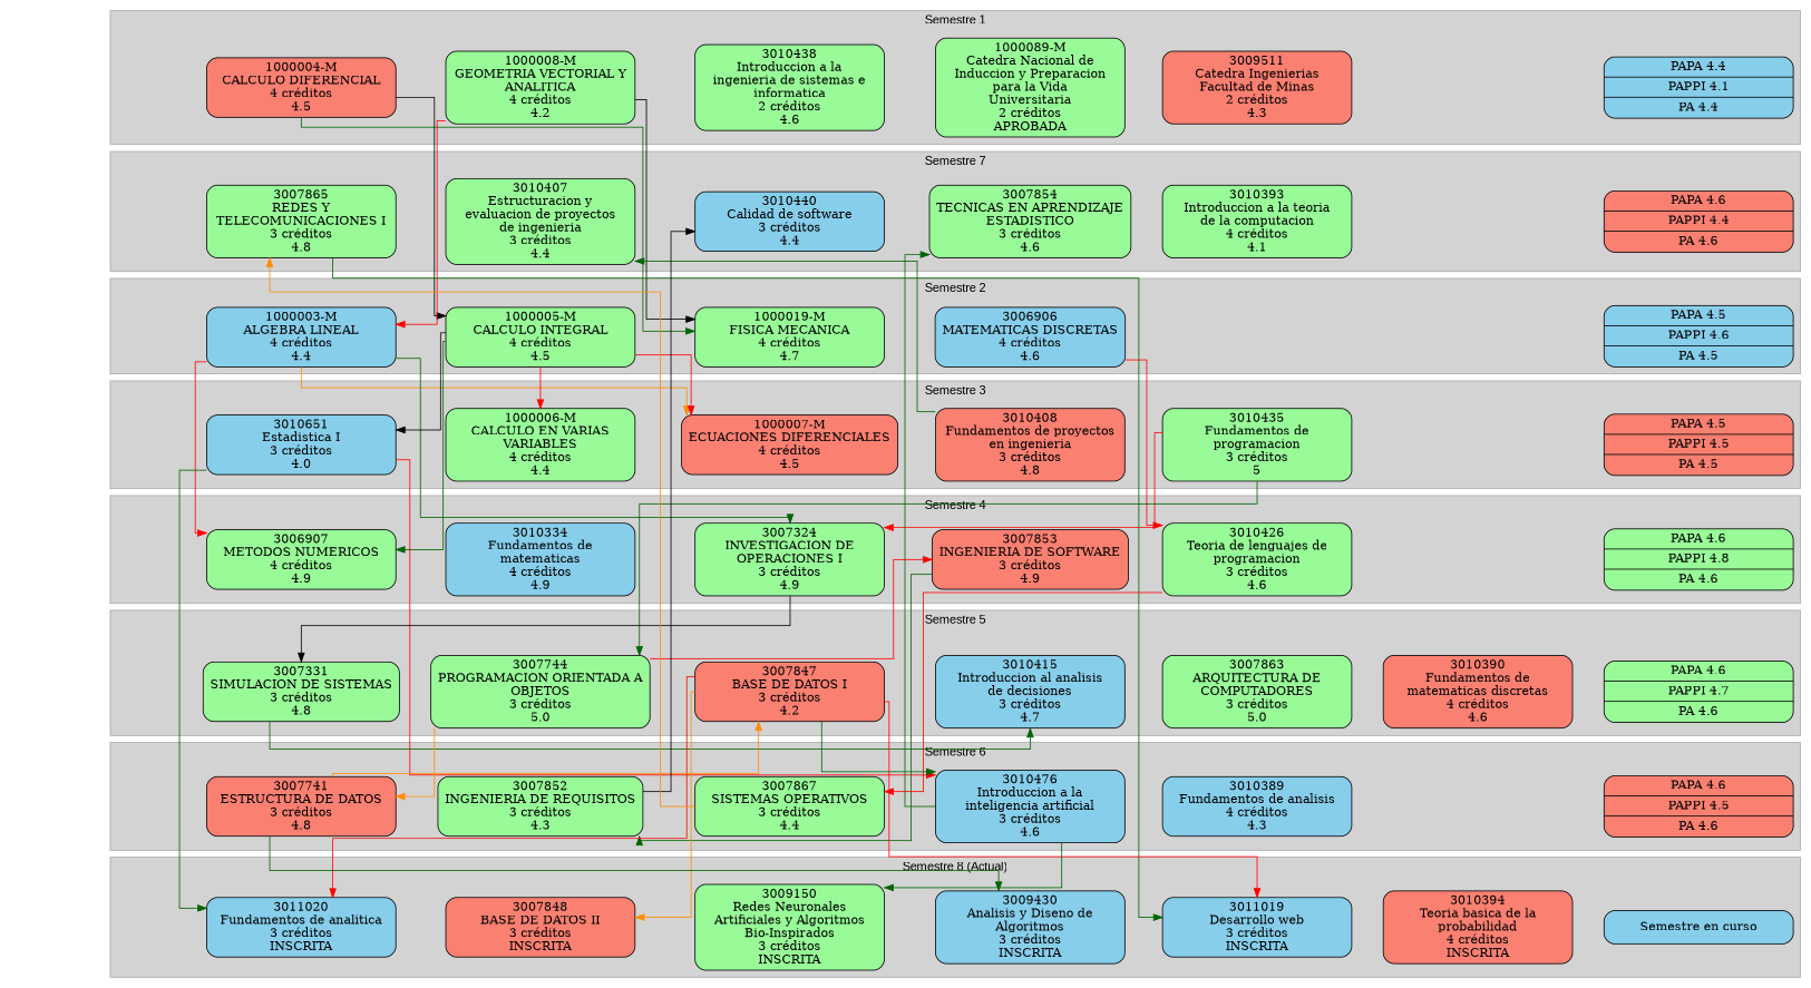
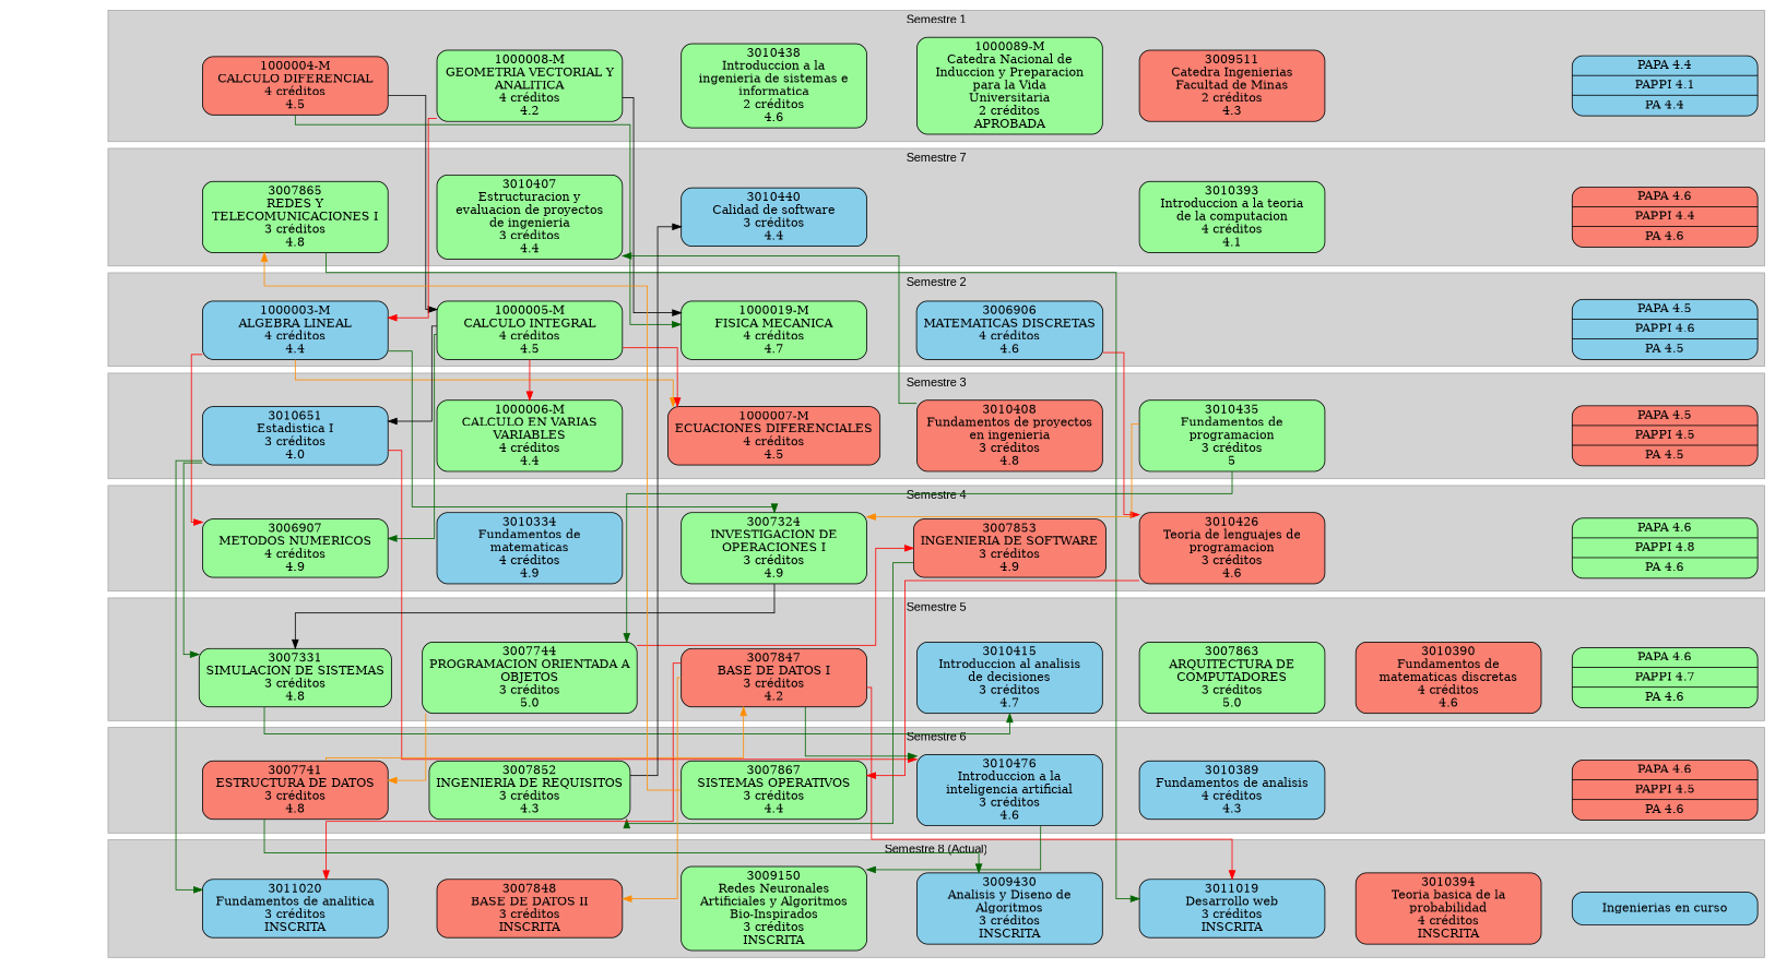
  digraph {
    compound=true
    rankdir=LR
    splines=ortho
    node [shape=box style="rounded,filled" color="#000000" fillcolor=palegreen penwidth=1]
    edge [style=invis]
    sem_1 [height=0.02 style=invis width=0.02 color="" fillcolor="" penwidth=""]
    n2 [fillcolor=salmon group=sem1 label="1000004-M\nCALCULO DIFERENCIAL\n4 créditos\n4.5" width=3]
    n3 [group=sem1 label="1000008-M\nGEOMETRIA VECTORIAL Y\nANALITICA\n4 créditos\n4.2" width=3]
    n4 [group=sem1 label="3010438\nIntroduccion a la\ningenieria de sistemas e\ninformatica\n2 créditos\n4.6" width=3]
    n5 [group=sem1 label="1000089-M\nCatedra Nacional de\nInduccion y Preparacion\npara la Vida\nUniversitaria\n2 créditos\nAPROBADA" width=3]
    n6 [fillcolor=salmon group=sem1 label="3009511\nCatedra Ingenierias\nFacultad de Minas\n2 créditos\n4.3" width=3]
    relleno_1_0 [group=sem1 style=invis width=3 color="" fillcolor="" penwidth=""]
    n8 [fillcolor=skyblue label="PAPA 4.4|PAPPI 4.1|PA 4.4" shape=record width=3 color="" penwidth=""]
    sem_7 [height=0.02 style=invis width=0.02 color="" fillcolor="" penwidth=""]
    n10 [group=sem7 label="3007865\nREDES Y\nTELECOMUNICACIONES I\n3 créditos\n4.8" width=3]
    n11 [group=sem7 label="3010407\nEstructuracion y\nevaluacion de proyectos\nde ingenieria\n3 créditos\n4.4" width=3]
    n12 [fillcolor=skyblue group=sem7 label="3010440\nCalidad de software\n3 créditos\n4.4" width=3]
-   n13 [group=sem7 label="3007854\nTECNICAS EN APRENDIZAJE\nESTADISTICO\n3 créditos\n4.6" width=3]
    n14 [group=sem7 label="3010393\nIntroduccion a la teoria\nde la computacion\n4 créditos\n4.1" width=3]
    relleno_7_0 [group=sem7 style=invis width=3 color="" fillcolor="" penwidth=""]
    n16 [fillcolor=salmon label="PAPA 4.6|PAPPI 4.4|PA 4.6" shape=record width=3 color="" penwidth=""]
    sem_2 [height=0.02 style=invis width=0.02 color="" fillcolor="" penwidth=""]
    n18 [fillcolor=skyblue group=sem2 label="1000003-M\nALGEBRA LINEAL\n4 créditos\n4.4" width=3]
    n19 [group=sem2 label="1000005-M\nCALCULO INTEGRAL\n4 créditos\n4.5" width=3]
    n20 [group=sem2 label="1000019-M\nFISICA MECANICA\n4 créditos\n4.7" width=3]
    n21 [fillcolor=skyblue group=sem2 label="3006906\nMATEMATICAS DISCRETAS\n4 créditos\n4.6" width=3]
    relleno_2_0 [group=sem2 style=invis width=3 color="" fillcolor="" penwidth=""]
    relleno_2_1 [group=sem2 style=invis width=3 color="" fillcolor="" penwidth=""]
    n24 [fillcolor=skyblue label="PAPA 4.5|PAPPI 4.6|PA 4.5" shape=record width=3 color="" penwidth=""]
    sem_3 [height=0.02 style=invis width=0.02 color="" fillcolor="" penwidth=""]
    n26 [fillcolor=skyblue group=sem3 label="3010651\nEstadistica I\n3 créditos\n4.0" width=3]
    n27 [group=sem3 label="1000006-M\nCALCULO EN VARIAS\nVARIABLES\n4 créditos\n4.4" width=3]
    n28 [fillcolor=salmon group=sem3 label="1000007-M\nECUACIONES DIFERENCIALES\n4 créditos\n4.5" width=3]
    n29 [fillcolor=salmon group=sem3 label="3010408\nFundamentos de proyectos\nen ingenieria\n3 créditos\n4.8" width=3]
    n30 [group=sem3 label="3010435\nFundamentos de\nprogramacion\n3 créditos\n5" width=3]
    relleno_3_0 [group=sem3 style=invis width=3 color="" fillcolor="" penwidth=""]
    n32 [fillcolor=salmon label="PAPA 4.5|PAPPI 4.5|PA 4.5" shape=record width=3 color="" penwidth=""]
    sem_4 [height=0.02 style=invis width=0.02 color="" fillcolor="" penwidth=""]
    n34 [group=sem4 label="3006907\nMETODOS NUMERICOS\n4 créditos\n4.9" width=3]
    n35 [fillcolor=skyblue group=sem4 label="3010334\nFundamentos de\nmatematicas\n4 créditos\n4.9" width=3]
    n36 [group=sem4 label="3007324\nINVESTIGACION DE\nOPERACIONES I\n3 créditos\n4.9" width=3]
    n37 [fillcolor=salmon group=sem4 label="3007853\nINGENIERIA DE SOFTWARE\n3 créditos\n4.9" width=3]
-   n38 [group=sem4 label="3010426\nTeoria de lenguajes de\nprogramacion\n3 créditos\n4.6" width=3]
+   n38 [fillcolor=salmon group=sem4 label="3010426\nTeoria de lenguajes de\nprogramacion\n3 créditos\n4.6" width=3]
    relleno_4_0 [group=sem4 style=invis width=3 color="" fillcolor="" penwidth=""]
    n40 [label="PAPA 4.6|PAPPI 4.8|PA 4.6" shape=record width=3 color="" penwidth=""]
    sem_5 [height=0.02 style=invis width=0.02 color="" fillcolor="" penwidth=""]
    n42 [group=sem5 label="3007331\nSIMULACION DE SISTEMAS\n3 créditos\n4.8" width=3]
    n43 [group=sem5 label="3007744\nPROGRAMACION ORIENTADA A\nOBJETOS\n3 créditos\n5.0" width=3]
    n44 [fillcolor=salmon group=sem5 label="3007847\nBASE DE DATOS I\n3 créditos\n4.2" width=3]
    n45 [fillcolor=skyblue group=sem5 label="3010415\nIntroduccion al analisis\nde decisiones\n3 créditos\n4.7" width=3]
    n46 [group=sem5 label="3007863\nARQUITECTURA DE\nCOMPUTADORES\n3 créditos\n5.0" width=3]
    n47 [fillcolor=salmon group=sem5 label="3010390\nFundamentos de\nmatematicas discretas\n4 créditos\n4.6" width=3]
    n48 [label="PAPA 4.6|PAPPI 4.7|PA 4.6" shape=record width=3 color="" penwidth=""]
    sem_6 [height=0.02 style=invis width=0.02 color="" fillcolor="" penwidth=""]
    n50 [fillcolor=salmon group=sem6 label="3007741\nESTRUCTURA DE DATOS\n3 créditos\n4.8" width=3]
    n51 [group=sem6 label="3007852\nINGENIERIA DE REQUISITOS\n3 créditos\n4.3" width=3]
    n52 [group=sem6 label="3007867\nSISTEMAS OPERATIVOS\n3 créditos\n4.4" width=3]
    n53 [fillcolor=skyblue group=sem6 label="3010476\nIntroduccion a la\ninteligencia artificial\n3 créditos\n4.6" width=3]
    n54 [fillcolor=skyblue group=sem6 label="3010389\nFundamentos de analisis\n4 créditos\n4.3" width=3]
    relleno_6_0 [group=sem6 style=invis width=3 color="" fillcolor="" penwidth=""]
    n56 [fillcolor=salmon label="PAPA 4.6|PAPPI 4.5|PA 4.6" shape=record width=3 color="" penwidth=""]
    sem_8 [height=0.02 style=invis width=0.02 color="" fillcolor="" penwidth=""]
    n58 [fillcolor=skyblue group=sem8 label="3011020\nFundamentos de analitica\n3 créditos\nINSCRITA" width=3]
    n59 [fillcolor=salmon group=sem8 label="3007848\nBASE DE DATOS II\n3 créditos\nINSCRITA" width=3]
    n60 [group=sem8 label="3009150\nRedes Neuronales\nArtificiales y Algoritmos\nBio-Inspirados\n3 créditos\nINSCRITA" width=3]
    n61 [fillcolor=skyblue group=sem8 label="3009430\nAnalisis y Diseno de\nAlgoritmos\n3 créditos\nINSCRITA" width=3]
    n62 [fillcolor=skyblue group=sem8 label="3011019\nDesarrollo web\n3 créditos\nINSCRITA" width=3]
    n63 [fillcolor=salmon group=sem8 label="3010394\nTeoria basica de la\nprobabilidad\n4 créditos\nINSCRITA" width=3]
-   n64 [fillcolor=skyblue label="Semestre en curso" shape=record width=3 color="" penwidth=""]
+   n64 [fillcolor=skyblue label="Ingenierias en curso" shape=record width=3 color="" penwidth=""]
    start [shape=Mdiamond style=invis color="" fillcolor="" penwidth=""]
    subgraph cluster_1 {
      color=darkgray
      fillcolor=lightGray
      fontname=Arial
      label="Semestre 1"
      nodesep=0.02
      style=filled
      sem_1
      n2
      n3
      n4
      n5
      n6
      relleno_1_0
      n8
    }
    subgraph cluster_2 {
      color=darkgray
      fillcolor=lightGray
      fontname=Arial
      label="Semestre 7"
      nodesep=0.02
      style=filled
      sem_7
      n10
      n11
      n12
-     n13
      n14
      relleno_7_0
      n16
    }
    subgraph cluster_3 {
      color=darkgray
      fillcolor=lightGray
      fontname=Arial
      label="Semestre 2"
      nodesep=0.02
      style=filled
      sem_2
      n18
      n19
      n20
      n21
      relleno_2_0
      relleno_2_1
      n24
    }
    subgraph cluster_4 {
      color=darkgray
      fillcolor=lightGray
      fontname=Arial
      label="Semestre 3"
      nodesep=0.02
      style=filled
      sem_3
      n26
      n27
      n28
      n29
      n30
      relleno_3_0
      n32
    }
    subgraph cluster_5 {
      color=darkgray
      fillcolor=lightGray
      fontname=Arial
      label="Semestre 4"
      nodesep=0.02
      style=filled
      sem_4
      n34
      n35
      n36
      n37
      n38
      relleno_4_0
      n40
    }
    subgraph cluster_6 {
      color=darkgray
      fillcolor=lightGray
      fontname=Arial
      label="Semestre 5"
      nodesep=0.02
      style=filled
      sem_5
      n42
      n43
      n44
      n45
      n46
      n47
      n48
    }
    subgraph cluster_7 {
      color=darkgray
      fillcolor=lightGray
      fontname=Arial
      label="Semestre 6"
      nodesep=0.02
      style=filled
      sem_6
      n50
      n51
      n52
      n53
      n54
      relleno_6_0
      n56
    }
    subgraph cluster_8 {
      color=darkgray
      fillcolor=lightGray
      fontname=Arial
      label="Semestre 8 (Actual)"
      nodesep=0.02
      style=filled
      sem_8
      n58
      n59
      n60
      n61
      n62
      n63
      n64
    }
    sem_1 -> n2
    n2 -> n3
    n2 -> n19 [color=black constraint=false style=""]
    n2 -> n20 [color=darkgreen constraint=false style=""]
    n3 -> n4
    n3 -> n18 [color=red constraint=false style=""]
    n3 -> n20 [color=black constraint=false style=""]
    n4 -> n5
    n5 -> n6
    n6 -> relleno_1_0
    relleno_1_0 -> n8
    sem_7 -> n10
    n10 -> n11
    n10 -> n62 [color=darkgreen constraint=false style=""]
    n11 -> n12
-   n12 -> n13
-   n13 -> n14
    n14 -> relleno_7_0
    relleno_7_0 -> n16
    sem_2 -> n18
    n18 -> n19
    n18 -> n28 [color=darkorange constraint=false style=""]
    n18 -> n34 [color=red constraint=false style=""]
    n18 -> n36 [color=darkgreen constraint=false style=""]
    n19 -> n20
    n19 -> n26 [color=black constraint=false style=""]
    n19 -> n27 [color=red constraint=false style=""]
    n19 -> n28 [color=red constraint=false style=""]
    n19 -> n34 [color=darkgreen constraint=false style=""]
    n20 -> n21
    n21 -> relleno_2_0
    n21 -> n38 [color=red constraint=false style=""]
    relleno_2_0 -> relleno_2_1
    relleno_2_1 -> n24
    sem_3 -> n26
    n26 -> n27
+   n26 -> n42 [color=darkgreen constraint=false style=""]
    n26 -> n53 [color=red constraint=false style=""]
    n26 -> n58 [color=darkgreen constraint=false style=""]
    n27 -> n28
    n28 -> n29
    n29 -> n11 [color=darkgreen constraint=false style=""]
    n29 -> n30
    n30 -> relleno_3_0
-   n30 -> n36 [color=red constraint=false style=""]
+   n30 -> n36 [color=darkorange constraint=false style=""]
    n30 -> n43 [color=darkgreen constraint=false style=""]
    relleno_3_0 -> n32
    sem_4 -> n34
    n34 -> n35
    n35 -> n36
    n36 -> n37
    n36 -> n42 [color=black constraint=false style=""]
    n37 -> n38
    n37 -> n51 [color=darkgreen constraint=false style=""]
    n38 -> relleno_4_0
    n38 -> n52 [color=red constraint=false style=""]
    relleno_4_0 -> n40
    sem_5 -> n42
    n42 -> n43
    n42 -> n45 [color=darkgreen constraint=false style=""]
    n43 -> n37 [color=red constraint=false style=""]
    n43 -> n44
    n43 -> n50 [color=darkorange constraint=false style=""]
    n44 -> n45
    n44 -> n53 [color=darkgreen constraint=false style=""]
    n44 -> n58 [color=red constraint=false style=""]
    n44 -> n59 [color=darkorange constraint=false style=""]
    n44 -> n62 [color=red constraint=false style=""]
    n45 -> n46
    n46 -> n47
    n47 -> n48
    sem_6 -> n50
    n50 -> n44 [color=darkorange constraint=false style=""]
    n50 -> n51
    n50 -> n61 [color=darkgreen constraint=false style=""]
    n51 -> n12 [color=black constraint=false style=""]
    n51 -> n52
    n52 -> n10 [color=darkorange constraint=false style=""]
    n52 -> n53
-   n53 -> n13 [color=darkgreen constraint=false style=""]
    n53 -> n54
    n53 -> n60 [color=darkgreen constraint=false style=""]
    n54 -> relleno_6_0
    relleno_6_0 -> n56
    sem_8 -> n58
    n58 -> n59
    n59 -> n60
    n60 -> n61
    n61 -> n62
    n62 -> n63
    n63 -> n64
    start -> sem_1
    start -> sem_7
    start -> sem_2
    start -> sem_3
    start -> sem_4
    start -> sem_5
    start -> sem_6
    start -> sem_8
  }
